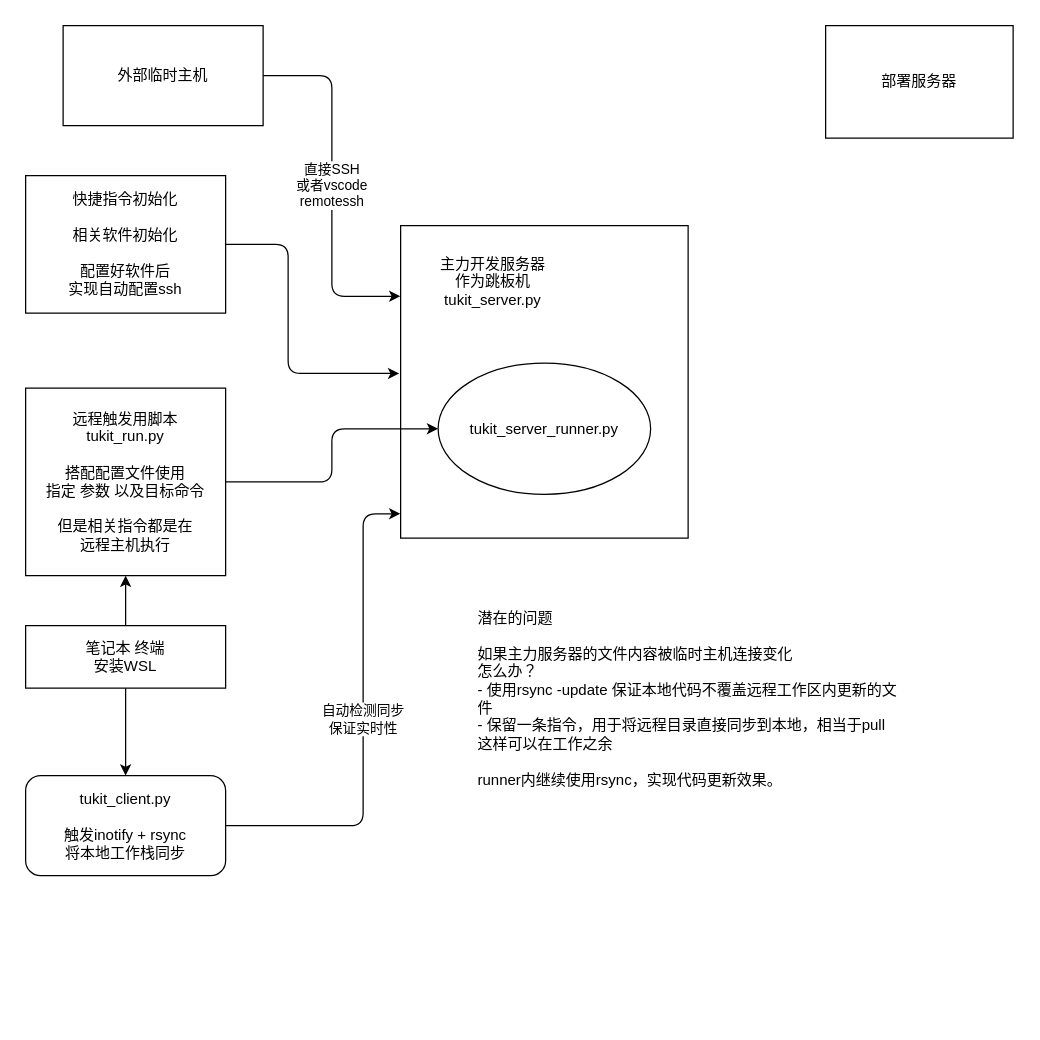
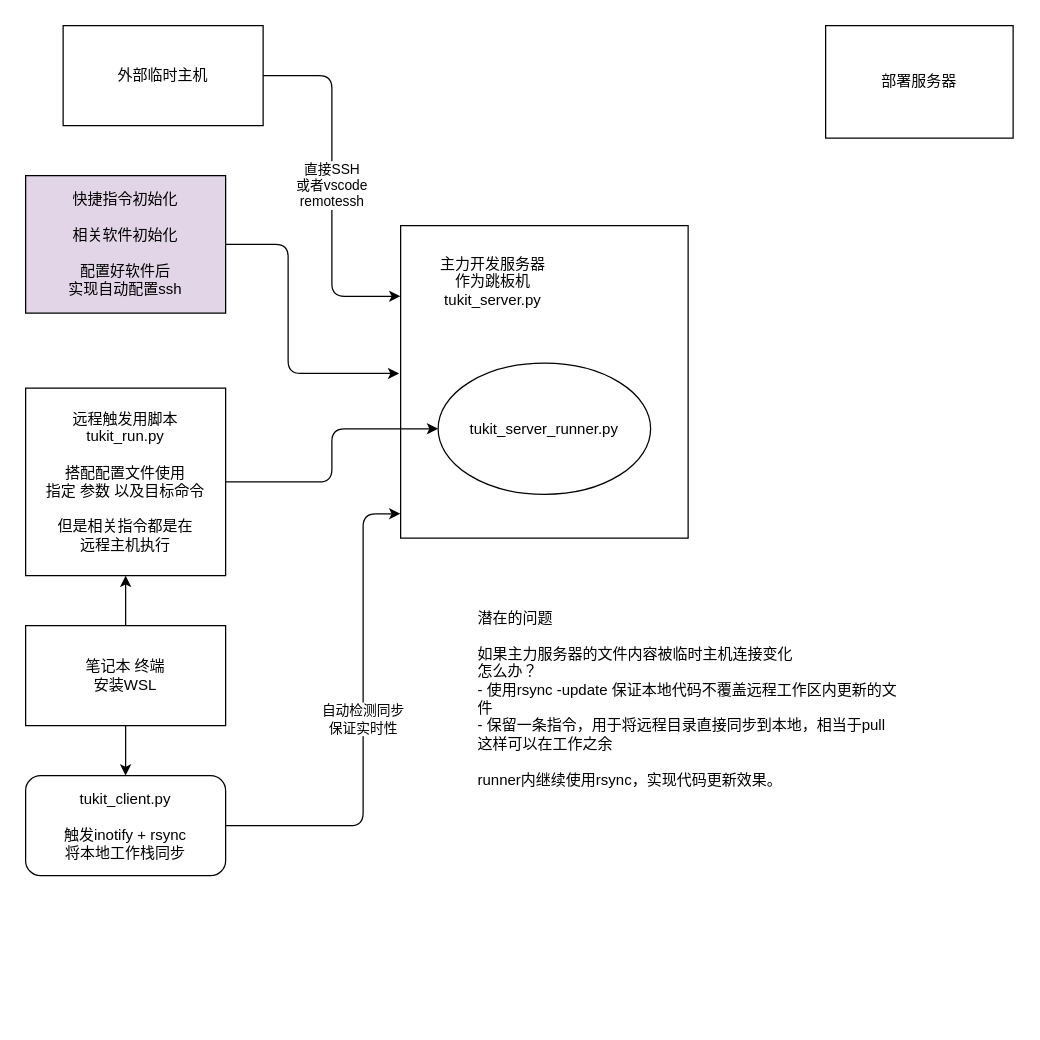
  <mxCell id="0" />
  <mxCell id="1" parent="0" />
  <mxCell id="2" value="" style="rounded=0;whiteSpace=wrap;html=1;" vertex="1" parent="1"><mxGeometry x="320" y="180" width="230" height="250" as="geometry" /></mxCell>
  <mxCell id="3" value="主力开发服务器&lt;br&gt;作为跳板机&lt;br&gt;tukit_server.py" style="text;html=1;strokeColor=none;fillColor=none;align=center;verticalAlign=middle;whiteSpace=wrap;rounded=0;" vertex="1" parent="1"><mxGeometry x="336" y="200" width="116" height="50" as="geometry" /></mxCell>
  <mxCell id="4" style="edgeStyle=none;html=1;exitX=0.5;exitY=1;exitDx=0;exitDy=0;entryX=0.5;entryY=0;entryDx=0;entryDy=0;" edge="1" parent="1" source="6" target="8"><mxGeometry relative="1" as="geometry" /></mxCell>
  <mxCell id="5" style="edgeStyle=orthogonalEdgeStyle;html=1;exitX=0.5;exitY=0;exitDx=0;exitDy=0;entryX=0.5;entryY=1;entryDx=0;entryDy=0;" edge="1" parent="1" source="6" target="10"><mxGeometry relative="1" as="geometry" /></mxCell>
- <mxCell id="6" value="笔记本 终端&lt;br&gt;安装WSL" style="rounded=0;whiteSpace=wrap;html=1;" vertex="1" parent="1"><mxGeometry x="20" y="500" width="160" height="50" as="geometry" /></mxCell>
+ <mxCell id="6" value="笔记本 终端&lt;br&gt;安装WSL" style="rounded=0;whiteSpace=wrap;html=1;" vertex="1" parent="1"><mxGeometry x="20" y="500" width="160" height="80" as="geometry" /></mxCell>
  <mxCell id="7" value="自动检测同步&lt;br&gt;保证实时性" style="edgeStyle=orthogonalEdgeStyle;html=1;exitX=1;exitY=0.5;exitDx=0;exitDy=0;entryX=-0.001;entryY=0.922;entryDx=0;entryDy=0;entryPerimeter=0;" edge="1" parent="1" source="8" target="2"><mxGeometry relative="1" as="geometry"><mxPoint x="310" y="410" as="targetPoint" /><Array as="points"><mxPoint x="290" y="660" /><mxPoint x="290" y="411" /></Array></mxGeometry></mxCell>
  <mxCell id="8" value="tukit_client.py&lt;br&gt;&lt;br&gt;触发inotify + rsync&lt;br&gt;将本地工作栈同步" style="whiteSpace=wrap;html=1;rounded=1;" vertex="1" parent="1"><mxGeometry x="20" y="620" width="160" height="80" as="geometry" /></mxCell>
  <mxCell id="9" style="edgeStyle=orthogonalEdgeStyle;html=1;exitX=1;exitY=0.5;exitDx=0;exitDy=0;" edge="1" parent="1" source="10" target="15"><mxGeometry relative="1" as="geometry" /></mxCell>
  <mxCell id="10" value="远程触发用脚本&lt;br&gt;tukit_run.py&lt;br&gt;&lt;br&gt;搭配配置文件使用&lt;br&gt;指定 参数 以及目标命令&lt;br&gt;&lt;br&gt;但是相关指令都是在&lt;br&gt;远程主机执行" style="rounded=0;whiteSpace=wrap;html=1;" vertex="1" parent="1"><mxGeometry x="20" y="310" width="160" height="150" as="geometry" /></mxCell>
  <mxCell id="11" value="直接SSH&lt;br&gt;或者vscode&lt;br&gt;remotessh" style="edgeStyle=orthogonalEdgeStyle;html=1;exitX=1;exitY=0.5;exitDx=0;exitDy=0;entryX=-0.001;entryY=0.226;entryDx=0;entryDy=0;entryPerimeter=0;" edge="1" parent="1" source="12" target="2"><mxGeometry relative="1" as="geometry" /></mxCell>
  <mxCell id="12" value="外部临时主机" style="rounded=0;whiteSpace=wrap;html=1;" vertex="1" parent="1"><mxGeometry x="50" y="20" width="160" height="80" as="geometry" /></mxCell>
  <mxCell id="13" style="edgeStyle=orthogonalEdgeStyle;html=1;exitX=1;exitY=0.5;exitDx=0;exitDy=0;entryX=-0.005;entryY=0.473;entryDx=0;entryDy=0;entryPerimeter=0;" edge="1" parent="1" source="14" target="2"><mxGeometry relative="1" as="geometry"><Array as="points"><mxPoint x="230" y="195" /><mxPoint x="230" y="298" /></Array></mxGeometry></mxCell>
- <mxCell id="14" value="快捷指令初始化&lt;br&gt;&lt;br&gt;相关软件初始化&lt;br&gt;&lt;br&gt;配置好软件后&lt;br&gt;实现自动配置ssh" style="rounded=0;whiteSpace=wrap;html=1;" vertex="1" parent="1"><mxGeometry x="20" y="140" width="160" height="110" as="geometry" /></mxCell>
+ <mxCell id="14" value="快捷指令初始化&lt;br&gt;&lt;br&gt;相关软件初始化&lt;br&gt;&lt;br&gt;配置好软件后&lt;br&gt;实现自动配置ssh" style="rounded=0;whiteSpace=wrap;html=1;fillColor=#e1d5e7;" vertex="1" parent="1"><mxGeometry x="20" y="140" width="160" height="110" as="geometry" /></mxCell>
  <mxCell id="15" value="tukit_server_runner.py" style="ellipse;whiteSpace=wrap;html=1;" vertex="1" parent="1"><mxGeometry x="350" y="290" width="170" height="105" as="geometry" /></mxCell>
  <mxCell id="16" value="部署服务器" style="rounded=0;whiteSpace=wrap;html=1;" vertex="1" parent="1"><mxGeometry x="660" y="20" width="150" height="90" as="geometry" /></mxCell>
  <mxCell id="17" value="潜在的问题&lt;br&gt;&lt;br&gt;如果主力服务器的文件内容被临时主机连接变化&lt;br&gt;怎么办？&lt;br&gt;- 使用rsync -update 保证本地代码不覆盖远程工作区内更新的文件&lt;br&gt;- 保留一条指令，用于将远程目录直接同步到本地，相当于pull&lt;br&gt;这样可以在工作之余&lt;br&gt;&lt;br&gt;runner内继续使用rsync，实现代码更新效果。&lt;br&gt;&lt;br&gt;" style="text;html=1;strokeColor=none;fillColor=none;align=left;verticalAlign=top;whiteSpace=wrap;rounded=0;" vertex="1" parent="1"><mxGeometry x="380" y="480" width="340" height="330" as="geometry" /></mxCell>
